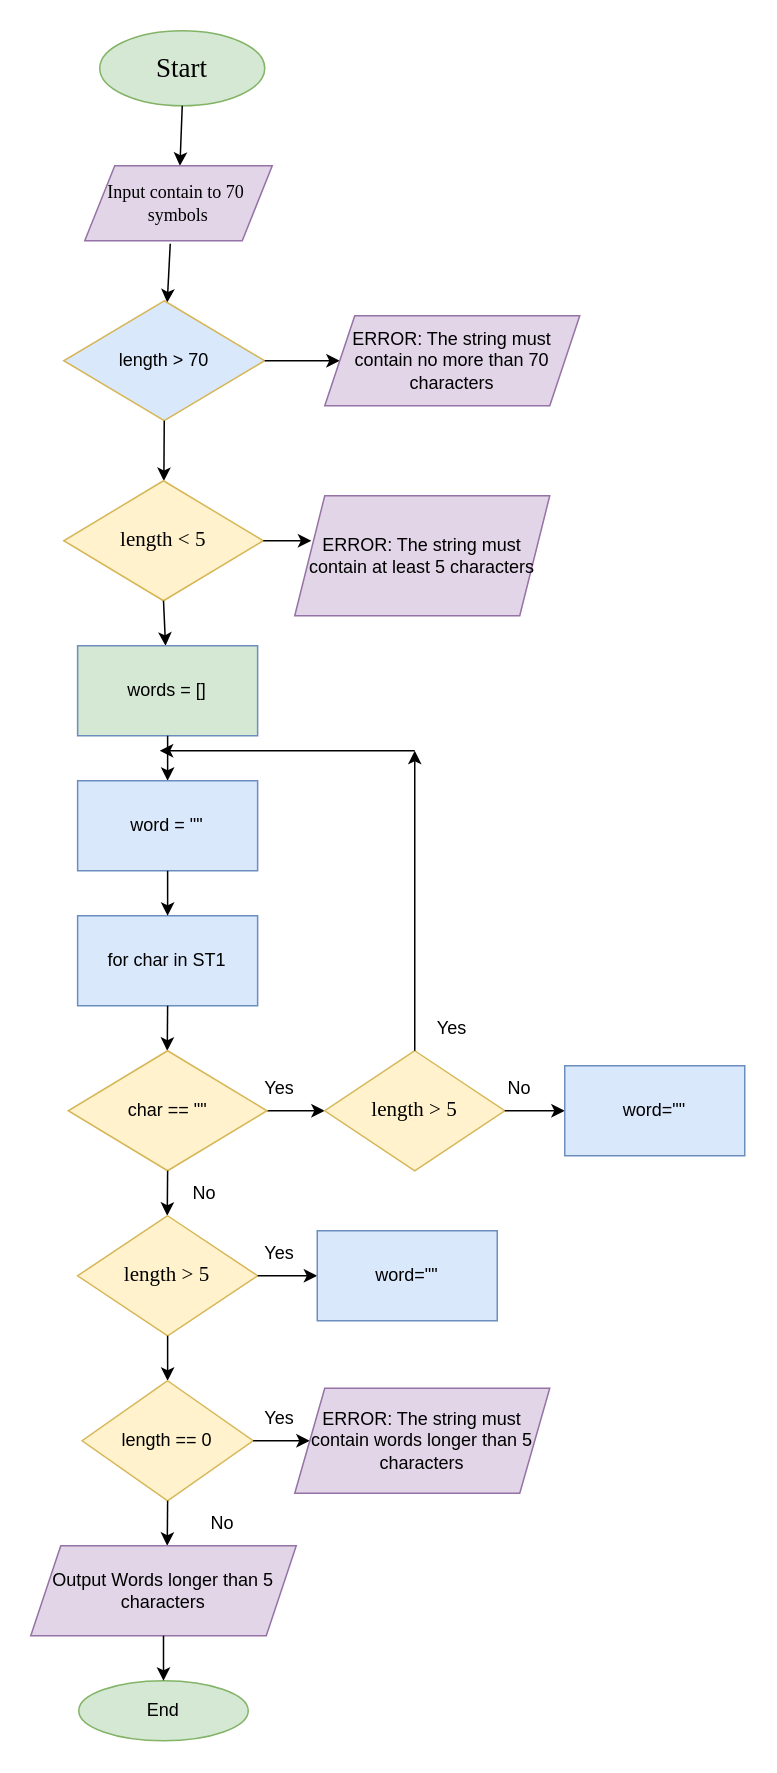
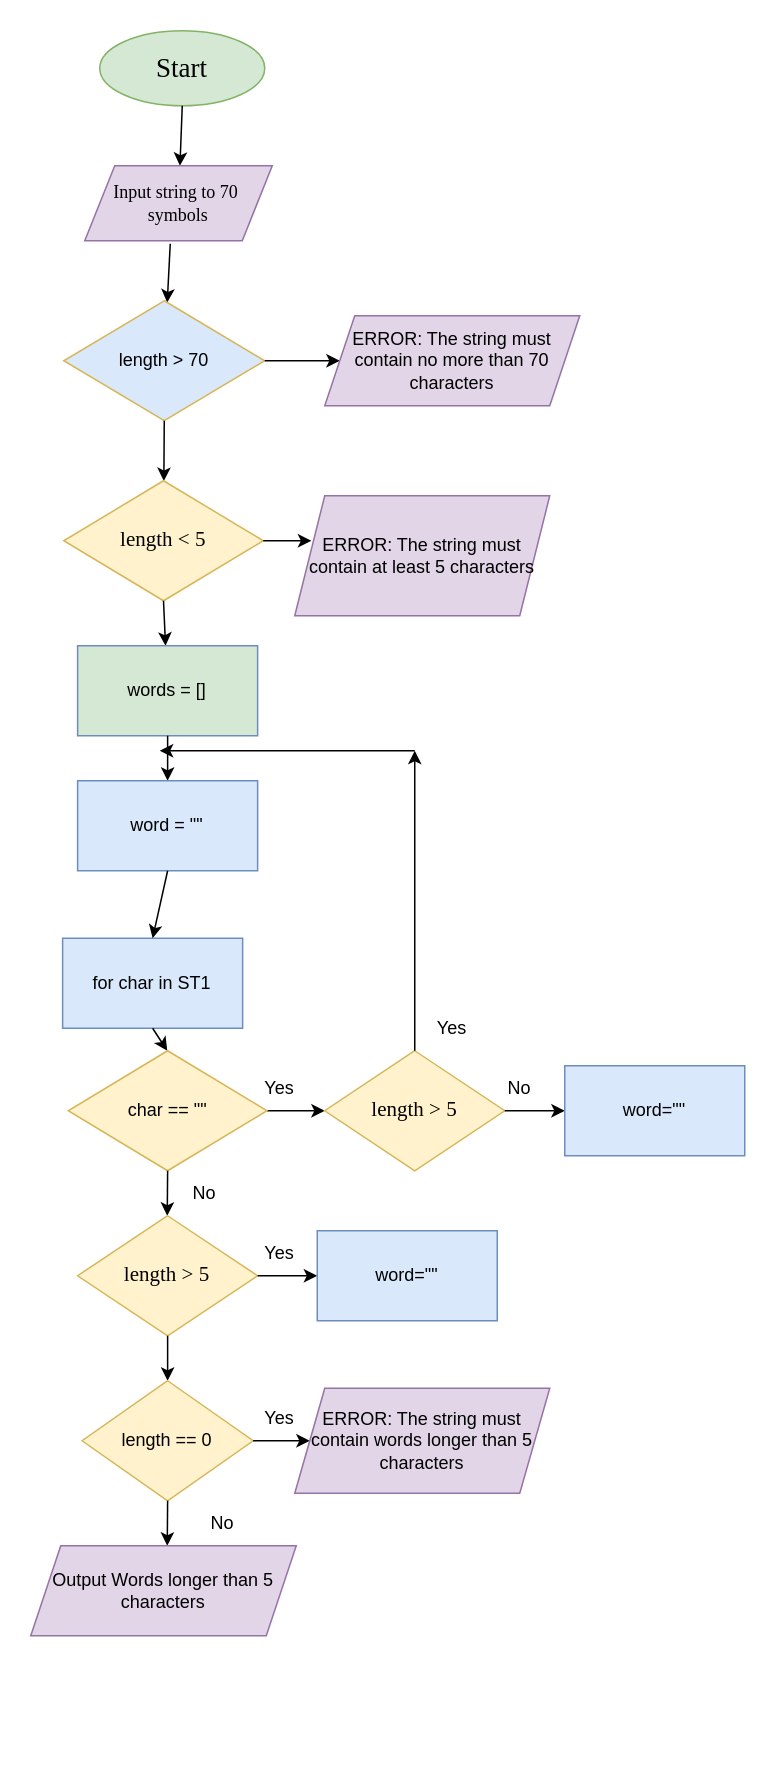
  <mxCell id="0" />
  <mxCell id="1" parent="0" />
  <mxCell id="2" value="&lt;font style=&quot;font-size: 18px;&quot; face=&quot;Times New Roman&quot;&gt;Start&lt;/font&gt;" style="ellipse;whiteSpace=wrap;html=1;fillColor=#d5e8d4;strokeColor=#82b366;" parent="1" vertex="1"><mxGeometry x="66" y="20" width="110" height="50" as="geometry" /></mxCell>
  <mxCell id="3" value="" style="endArrow=classic;html=1;rounded=0;exitX=0.5;exitY=1;exitDx=0;exitDy=0;" parent="1" source="2" target="4" edge="1"><mxGeometry width="50" height="50" relative="1" as="geometry"><mxPoint x="126" y="340" as="sourcePoint" /><mxPoint x="121" y="110" as="targetPoint" /></mxGeometry></mxCell>
- <mxCell id="4" value="&lt;font face=&quot;Times New Roman&quot;&gt;Input contain to 70&amp;nbsp;&lt;/font&gt;&lt;div&gt;&lt;font face=&quot;Times New Roman&quot;&gt;symbols&lt;/font&gt;&lt;/div&gt;" style="shape=parallelogram;perimeter=parallelogramPerimeter;whiteSpace=wrap;html=1;fixedSize=1;fillColor=#e1d5e7;strokeColor=#9673a6;" parent="1" vertex="1"><mxGeometry x="56" y="110" width="125" height="50" as="geometry" /></mxCell>
+ <mxCell id="4" value="&lt;font face=&quot;Times New Roman&quot;&gt;Input string to 70&amp;nbsp;&lt;/font&gt;&lt;div&gt;&lt;font face=&quot;Times New Roman&quot;&gt;symbols&lt;/font&gt;&lt;/div&gt;" style="shape=parallelogram;perimeter=parallelogramPerimeter;whiteSpace=wrap;html=1;fixedSize=1;fillColor=#e1d5e7;strokeColor=#9673a6;" parent="1" vertex="1"><mxGeometry x="56" y="110" width="125" height="50" as="geometry" /></mxCell>
  <mxCell id="5" value="" style="endArrow=classic;html=1;rounded=0;exitX=0.456;exitY=1.04;exitDx=0;exitDy=0;exitPerimeter=0;" parent="1" source="4" target="6" edge="1"><mxGeometry width="50" height="50" relative="1" as="geometry"><mxPoint x="126" y="340" as="sourcePoint" /><mxPoint x="113" y="200" as="targetPoint" /></mxGeometry></mxCell>
  <mxCell id="6" value="length &amp;gt; 70" style="rhombus;whiteSpace=wrap;html=1;fillColor=#dae8fc;strokeColor=#d6b656;" parent="1" vertex="1"><mxGeometry x="42" y="200" width="134" height="80" as="geometry" /></mxCell>
  <mxCell id="7" value="" style="endArrow=classic;html=1;rounded=0;exitX=1;exitY=0.5;exitDx=0;exitDy=0;" parent="1" source="6" target="8" edge="1"><mxGeometry width="50" height="50" relative="1" as="geometry"><mxPoint x="136" y="290" as="sourcePoint" /><mxPoint x="216" y="240" as="targetPoint" /></mxGeometry></mxCell>
  <mxCell id="8" value="ERROR: The string must contain no more than 70 characters" style="shape=parallelogram;perimeter=parallelogramPerimeter;whiteSpace=wrap;html=1;fixedSize=1;fillColor=#e1d5e7;strokeColor=#9673a6;" parent="1" vertex="1"><mxGeometry x="216" y="210" width="170" height="60" as="geometry" /></mxCell>
  <mxCell id="9" value="" style="endArrow=classic;html=1;rounded=0;exitX=0.5;exitY=1;exitDx=0;exitDy=0;" parent="1" source="6" target="10" edge="1"><mxGeometry width="50" height="50" relative="1" as="geometry"><mxPoint x="126" y="340" as="sourcePoint" /><mxPoint x="109" y="320" as="targetPoint" /></mxGeometry></mxCell>
  <mxCell id="10" value="&lt;font face=&quot;Times New Roman&quot;&gt;&lt;font&gt;&lt;font style=&quot;font-size: 14px;&quot;&gt;length &amp;lt;&lt;/font&gt;&lt;font style=&quot;font-size: 14px;&quot;&gt;&amp;nbsp;5&lt;/font&gt;&lt;/font&gt;&lt;/font&gt;" style="rhombus;whiteSpace=wrap;html=1;fillColor=#fff2cc;strokeColor=#d6b656;" parent="1" vertex="1"><mxGeometry x="42" y="320" width="133" height="80" as="geometry" /></mxCell>
  <mxCell id="11" value="" style="endArrow=classic;html=1;rounded=0;exitX=1;exitY=0.5;exitDx=0;exitDy=0;entryX=0.065;entryY=0.375;entryDx=0;entryDy=0;entryPerimeter=0;" parent="1" source="10" target="12" edge="1"><mxGeometry width="50" height="50" relative="1" as="geometry"><mxPoint x="126" y="340" as="sourcePoint" /><mxPoint x="216" y="360" as="targetPoint" /></mxGeometry></mxCell>
  <mxCell id="12" value="ERROR: The string must contain at least 5 characters" style="shape=parallelogram;perimeter=parallelogramPerimeter;whiteSpace=wrap;html=1;fixedSize=1;fillColor=#e1d5e7;strokeColor=#9673a6;" parent="1" vertex="1"><mxGeometry x="196" y="330" width="170" height="80" as="geometry" /></mxCell>
  <mxCell id="13" value="" style="endArrow=classic;html=1;rounded=0;exitX=0.5;exitY=1;exitDx=0;exitDy=0;" parent="1" source="10" target="14" edge="1"><mxGeometry width="50" height="50" relative="1" as="geometry"><mxPoint x="126" y="330" as="sourcePoint" /><mxPoint x="109" y="440" as="targetPoint" /></mxGeometry></mxCell>
  <mxCell id="14" value="words = []" style="rounded=0;whiteSpace=wrap;html=1;fillColor=#d5e8d4;strokeColor=#6c8ebf;" parent="1" vertex="1"><mxGeometry x="51.25" y="430" width="120" height="60" as="geometry" /></mxCell>
  <mxCell id="15" value="" style="endArrow=classic;html=1;rounded=0;exitX=0.5;exitY=1;exitDx=0;exitDy=0;" parent="1" source="14" target="20" edge="1"><mxGeometry width="50" height="50" relative="1" as="geometry"><mxPoint x="136" y="440" as="sourcePoint" /><mxPoint x="111" y="520" as="targetPoint" /></mxGeometry></mxCell>
- <mxCell id="16" value="for char in ST1" style="rounded=0;whiteSpace=wrap;html=1;fillColor=#dae8fc;strokeColor=#6c8ebf;" parent="1" vertex="1"><mxGeometry x="51.25" y="610" width="120" height="60" as="geometry" /></mxCell>
+ <mxCell id="16" value="for char in ST1" style="rounded=0;whiteSpace=wrap;html=1;fillColor=#dae8fc;strokeColor=#6c8ebf;" parent="1" vertex="1"><mxGeometry x="41.25" y="625" width="120" height="60" as="geometry" /></mxCell>
  <mxCell id="17" value="" style="endArrow=classic;html=1;rounded=0;exitX=0.5;exitY=1;exitDx=0;exitDy=0;" parent="1" source="16" edge="1"><mxGeometry width="50" height="50" relative="1" as="geometry"><mxPoint x="136" y="440" as="sourcePoint" /><mxPoint x="111" y="700" as="targetPoint" /></mxGeometry></mxCell>
  <mxCell id="18" value="" style="endArrow=classic;html=1;rounded=0;exitX=1;exitY=0.5;exitDx=0;exitDy=0;entryX=0;entryY=0.5;entryDx=0;entryDy=0;" parent="1" source="22" target="19" edge="1"><mxGeometry width="50" height="50" relative="1" as="geometry"><mxPoint x="173" y="780" as="sourcePoint" /><mxPoint x="216" y="650" as="targetPoint" /></mxGeometry></mxCell>
  <mxCell id="19" value="&lt;font style=&quot;caret-color: rgb(0, 0, 0); color: rgb(0, 0, 0); font-family: &amp;quot;Times New Roman&amp;quot;; font-style: normal; font-variant-caps: normal; font-weight: 400; letter-spacing: normal; orphans: auto; text-align: center; text-indent: 0px; text-transform: none; white-space: normal; widows: auto; word-spacing: 0px; -webkit-text-stroke-width: 0px; text-decoration: none; font-size: 14px;&quot;&gt;length &amp;gt;&lt;/font&gt;&lt;font style=&quot;caret-color: rgb(0, 0, 0); color: rgb(0, 0, 0); font-family: &amp;quot;Times New Roman&amp;quot;; font-style: normal; font-variant-caps: normal; font-weight: 400; letter-spacing: normal; orphans: auto; text-align: center; text-indent: 0px; text-transform: none; white-space: normal; widows: auto; word-spacing: 0px; -webkit-text-stroke-width: 0px; text-decoration: none; font-size: 14px;&quot;&gt;&amp;nbsp;5&lt;/font&gt;" style="rhombus;whiteSpace=wrap;html=1;fillColor=#fff2cc;strokeColor=#d6b656;" parent="1" vertex="1"><mxGeometry x="216" y="700" width="120" height="80" as="geometry" /></mxCell>
  <mxCell id="20" value="word = &quot;&quot;" style="rounded=0;whiteSpace=wrap;html=1;fillColor=#dae8fc;strokeColor=#6c8ebf;" parent="1" vertex="1"><mxGeometry x="51.25" y="520" width="120" height="60" as="geometry" /></mxCell>
  <mxCell id="21" value="" style="endArrow=classic;html=1;rounded=0;exitX=0.5;exitY=1;exitDx=0;exitDy=0;entryX=0.5;entryY=0;entryDx=0;entryDy=0;" parent="1" source="20" target="16" edge="1"><mxGeometry width="50" height="50" relative="1" as="geometry"><mxPoint x="146" y="590" as="sourcePoint" /><mxPoint x="196" y="540" as="targetPoint" /></mxGeometry></mxCell>
  <mxCell id="22" value="char == &quot;&quot;" style="rhombus;whiteSpace=wrap;html=1;fillColor=#fff2cc;strokeColor=#d6b656;" parent="1" vertex="1"><mxGeometry x="45" y="700" width="132.5" height="80" as="geometry" /></mxCell>
  <mxCell id="23" value="" style="endArrow=classic;html=1;rounded=0;exitX=0.5;exitY=1;exitDx=0;exitDy=0;" parent="1" source="22" edge="1"><mxGeometry width="50" height="50" relative="1" as="geometry"><mxPoint x="156" y="610" as="sourcePoint" /><mxPoint x="111" y="810" as="targetPoint" /></mxGeometry></mxCell>
  <mxCell id="24" value="" style="endArrow=classic;html=1;rounded=0;exitX=0.5;exitY=0;exitDx=0;exitDy=0;" parent="1" source="19" edge="1"><mxGeometry width="50" height="50" relative="1" as="geometry"><mxPoint x="156" y="610" as="sourcePoint" /><mxPoint x="276" y="500" as="targetPoint" /></mxGeometry></mxCell>
  <mxCell id="25" value="" style="endArrow=classic;html=1;rounded=0;" parent="1" edge="1"><mxGeometry width="50" height="50" relative="1" as="geometry"><mxPoint x="276" y="500" as="sourcePoint" /><mxPoint x="106" y="500" as="targetPoint" /></mxGeometry></mxCell>
  <mxCell id="26" value="Yes" style="text;html=1;align=center;verticalAlign=middle;whiteSpace=wrap;rounded=0;" parent="1" vertex="1"><mxGeometry x="156" y="710" width="60" height="30" as="geometry" /></mxCell>
  <mxCell id="27" value="Yes" style="text;html=1;align=center;verticalAlign=middle;whiteSpace=wrap;rounded=0;" parent="1" vertex="1"><mxGeometry x="271" y="670" width="60" height="30" as="geometry" /></mxCell>
  <mxCell id="28" value="No" style="text;html=1;align=center;verticalAlign=middle;whiteSpace=wrap;rounded=0;" parent="1" vertex="1"><mxGeometry x="106" y="780" width="60" height="30" as="geometry" /></mxCell>
  <mxCell id="29" value="" style="endArrow=classic;html=1;rounded=0;exitX=1;exitY=0.5;exitDx=0;exitDy=0;" parent="1" source="19" target="30" edge="1"><mxGeometry width="50" height="50" relative="1" as="geometry"><mxPoint x="176" y="460" as="sourcePoint" /><mxPoint x="376" y="740" as="targetPoint" /></mxGeometry></mxCell>
  <mxCell id="30" value="word=&quot;&quot;" style="rounded=0;whiteSpace=wrap;html=1;fillColor=#dae8fc;strokeColor=#6c8ebf;" parent="1" vertex="1"><mxGeometry x="376" y="710" width="120" height="60" as="geometry" /></mxCell>
  <mxCell id="31" value="No" style="text;html=1;align=center;verticalAlign=middle;whiteSpace=wrap;rounded=0;" parent="1" vertex="1"><mxGeometry x="316" y="710" width="60" height="30" as="geometry" /></mxCell>
  <mxCell id="32" value="&lt;font style=&quot;caret-color: rgb(0, 0, 0); color: rgb(0, 0, 0); font-style: normal; font-variant-caps: normal; font-weight: 400; letter-spacing: normal; orphans: auto; text-align: center; text-indent: 0px; text-transform: none; white-space: normal; widows: auto; word-spacing: 0px; -webkit-text-stroke-width: 0px; text-decoration: none; font-family: &amp;quot;Times New Roman&amp;quot;; font-size: 14px;&quot;&gt;length &amp;gt;&lt;/font&gt;&lt;font style=&quot;caret-color: rgb(0, 0, 0); color: rgb(0, 0, 0); font-style: normal; font-variant-caps: normal; font-weight: 400; letter-spacing: normal; orphans: auto; text-align: center; text-indent: 0px; text-transform: none; white-space: normal; widows: auto; word-spacing: 0px; -webkit-text-stroke-width: 0px; text-decoration: none; font-family: &amp;quot;Times New Roman&amp;quot;; font-size: 14px;&quot;&gt;&amp;nbsp;5&lt;/font&gt;" style="rhombus;whiteSpace=wrap;html=1;fillColor=#fff2cc;strokeColor=#d6b656;" parent="1" vertex="1"><mxGeometry x="51.25" y="810" width="120" height="80" as="geometry" /></mxCell>
  <mxCell id="33" value="" style="endArrow=classic;html=1;rounded=0;exitX=1;exitY=0.5;exitDx=0;exitDy=0;" parent="1" source="32" target="34" edge="1"><mxGeometry width="50" height="50" relative="1" as="geometry"><mxPoint x="176" y="840" as="sourcePoint" /><mxPoint x="206" y="850" as="targetPoint" /></mxGeometry></mxCell>
  <mxCell id="34" value="word=&quot;&quot;" style="rounded=0;whiteSpace=wrap;html=1;fillColor=#dae8fc;strokeColor=#6c8ebf;" parent="1" vertex="1"><mxGeometry x="211" y="820" width="120" height="60" as="geometry" /></mxCell>
  <mxCell id="35" value="Yes" style="text;html=1;align=center;verticalAlign=middle;whiteSpace=wrap;rounded=0;" parent="1" vertex="1"><mxGeometry x="156" y="820" width="60" height="30" as="geometry" /></mxCell>
  <mxCell id="36" value="" style="endArrow=classic;html=1;rounded=0;exitX=0.5;exitY=1;exitDx=0;exitDy=0;" parent="1" source="32" target="37" edge="1"><mxGeometry width="50" height="50" relative="1" as="geometry"><mxPoint x="176" y="730" as="sourcePoint" /><mxPoint x="111" y="920" as="targetPoint" /></mxGeometry></mxCell>
  <mxCell id="37" value="length == 0" style="rhombus;whiteSpace=wrap;html=1;fillColor=#fff2cc;strokeColor=#d6b656;" parent="1" vertex="1"><mxGeometry x="54.25" y="920" width="114" height="80" as="geometry" /></mxCell>
  <mxCell id="38" value="" style="endArrow=classic;html=1;rounded=0;exitX=1;exitY=0.5;exitDx=0;exitDy=0;" parent="1" source="37" target="39" edge="1"><mxGeometry width="50" height="50" relative="1" as="geometry"><mxPoint x="176" y="730" as="sourcePoint" /><mxPoint x="206" y="960" as="targetPoint" /></mxGeometry></mxCell>
  <mxCell id="39" value="ERROR: The string must contain words longer than 5 characters" style="shape=parallelogram;perimeter=parallelogramPerimeter;whiteSpace=wrap;html=1;fixedSize=1;fillColor=#e1d5e7;strokeColor=#9673a6;" parent="1" vertex="1"><mxGeometry x="196" y="925" width="170" height="70" as="geometry" /></mxCell>
  <mxCell id="40" value="Yes" style="text;html=1;align=center;verticalAlign=middle;whiteSpace=wrap;rounded=0;" parent="1" vertex="1"><mxGeometry x="156" y="930" width="60" height="30" as="geometry" /></mxCell>
  <mxCell id="41" value="" style="endArrow=classic;html=1;rounded=0;exitX=0.5;exitY=1;exitDx=0;exitDy=0;" parent="1" source="37" edge="1"><mxGeometry width="50" height="50" relative="1" as="geometry"><mxPoint x="176" y="730" as="sourcePoint" /><mxPoint x="111" y="1030" as="targetPoint" /></mxGeometry></mxCell>
  <mxCell id="42" value="No" style="text;html=1;align=center;verticalAlign=middle;whiteSpace=wrap;rounded=0;" parent="1" vertex="1"><mxGeometry x="118" y="1000" width="60" height="30" as="geometry" /></mxCell>
  <mxCell id="43" value="Output&amp;nbsp;Words longer than 5 characters" style="shape=parallelogram;perimeter=parallelogramPerimeter;whiteSpace=wrap;html=1;fixedSize=1;fillColor=#e1d5e7;strokeColor=#9673a6;" parent="1" vertex="1"><mxGeometry x="20" y="1030" width="177" height="60" as="geometry" /></mxCell>
- <mxCell id="44" value="End" style="ellipse;whiteSpace=wrap;html=1;fillColor=#d5e8d4;strokeColor=#82b366;" parent="1" vertex="1"><mxGeometry x="52" y="1120" width="113" height="40" as="geometry" /></mxCell>
- <mxCell id="45" value="" style="endArrow=classic;html=1;rounded=0;exitX=0.5;exitY=1;exitDx=0;exitDy=0;" parent="1" source="43" target="44" edge="1"><mxGeometry width="50" height="50" relative="1" as="geometry"><mxPoint x="196" y="850" as="sourcePoint" /><mxPoint x="246" y="800" as="targetPoint" /></mxGeometry></mxCell>
